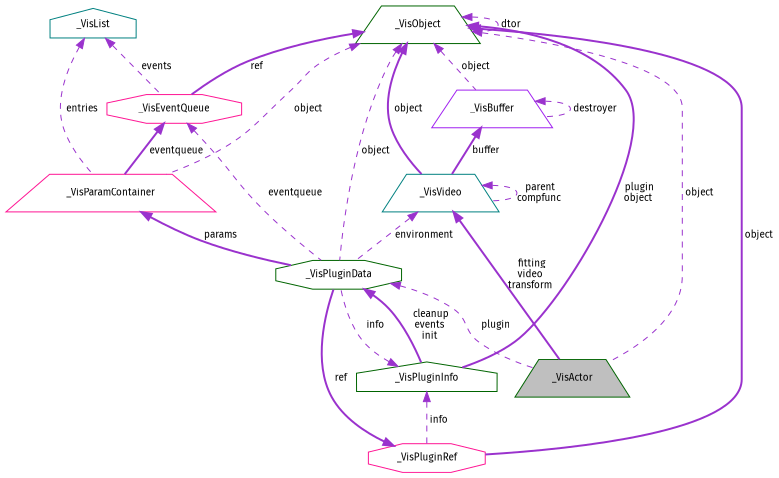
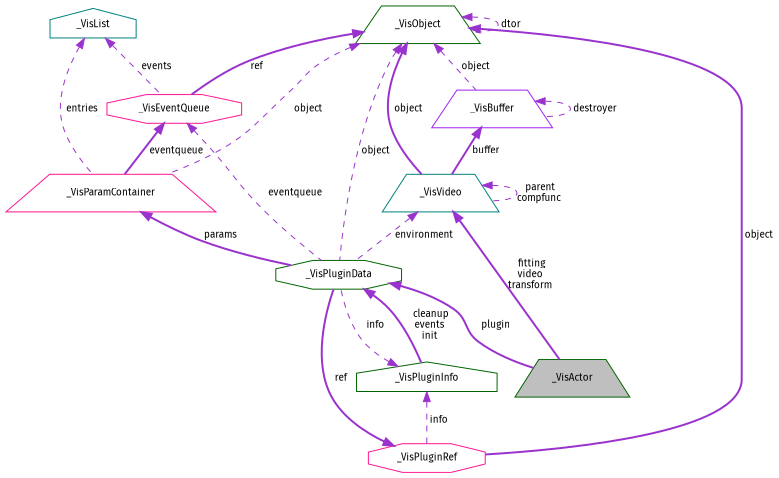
  digraph {
    fontname="Fira Sans"
    node [color=darkgreen fillcolor=white fontname="Fira Sans" fontsize=10 shape=trapezium style=filled]
    edge [color=darkorchid3 dir=back fontname="Fira Sans" fontsize=10 labelfontname=Helvetica labelfontsize=10 style=dashed]
    n1 [fillcolor=grey75 fontcolor=black height=0.2 label=_VisActor width=0.4]
    n2 [color=teal height=0.2 label=_VisVideo width=0.4]
    n3 [height=0.2 label=_VisPluginData shape=octagon width=0.4]
    n4 [color=purple height=0.2 label=_VisBuffer width=0.4]
    n5 [height=0.2 label=_VisObject width=0.4]
    n6 [color=deeppink height=0.2 label=_VisParamContainer width=0.4]
    n7 [color=deeppink height=0.2 label=_VisEventQueue shape=octagon width=0.4]
    n8 [color=deeppink height=0.2 label=_VisPluginRef shape=octagon width=0.4]
    n9 [height=0.2 label=_VisPluginInfo shape=house width=0.4]
    n10 [color=teal height=0.2 label=_VisList shape=house width=0.4]
    n2 -> n1 [label=" fitting\nvideo\ntransform" style=bold]
    n2 -> n2 [label=" parent\ncompfunc"]
    n2 -> n3 [label=" environment"]
-   n3 -> n1 [label=" plugin"]
+   n3 -> n1 [label=" plugin" style=bold]
    n3 -> n9 [label=" cleanup\nevents\ninit" style=bold]
    n4 -> n2 [label=" buffer" style=bold]
    n4 -> n4 [label=" destroyer"]
-   n5 -> n1 [label=" object"]
    n5 -> n2 [label=" object" style=bold]
    n5 -> n3 [label=" object"]
    n5 -> n4 [label=" object"]
    n5 -> n5 [label=" dtor"]
    n5 -> n6 [label=" object"]
    n5 -> n7 [label=" ref" style=bold]
    n5 -> n8 [label=" object" style=bold]
-   n5 -> n9 [label=" plugin\nobject" style=bold]
    n6 -> n3 [label=" params" style=bold]
    n7 -> n3 [label=" eventqueue"]
    n7 -> n6 [label=" eventqueue" style=bold]
    n8 -> n3 [label=" ref" style=bold]
    n9 -> n3 [label=" info"]
    n9 -> n8 [label=" info"]
    n10 -> n6 [label=" entries"]
    n10 -> n7 [label=" events"]
  }
